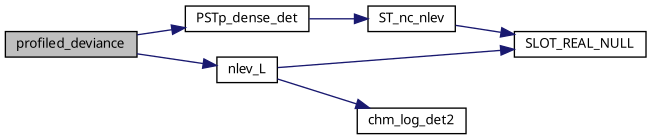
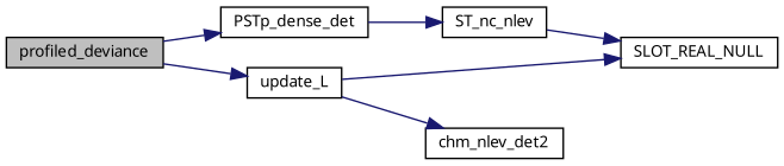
  digraph {
    rankdir=LR
    node [color=black fillcolor=white fontname="FreeSans.ttf" fontsize=10 shape=record style=filled]
    edge [color=midnightblue fontname="FreeSans.ttf" fontsize=10 labelfontname="FreeSans.ttf" labelfontsize=10 style=solid]
    n1 [fillcolor=grey75 fontcolor=black height=0.2 label=profiled_deviance width=0.4]
    n2 [height=0.2 label=PSTp_dense_det width=0.4]
-   n3 [height=0.2 label=nlev_L width=0.4]
+   n3 [height=0.2 label=update_L width=0.4]
    n4 [height=0.2 label=ST_nc_nlev width=0.4]
    n5 [height=0.2 label=SLOT_REAL_NULL width=0.4]
-   n6 [height=0.2 label=chm_log_det2 width=0.4]
+   n6 [height=0.2 label=chm_nlev_det2 width=0.4]
    n1 -> n2
    n1 -> n3
    n2 -> n4
    n3 -> n5
    n3 -> n6
    n4 -> n5
  }
